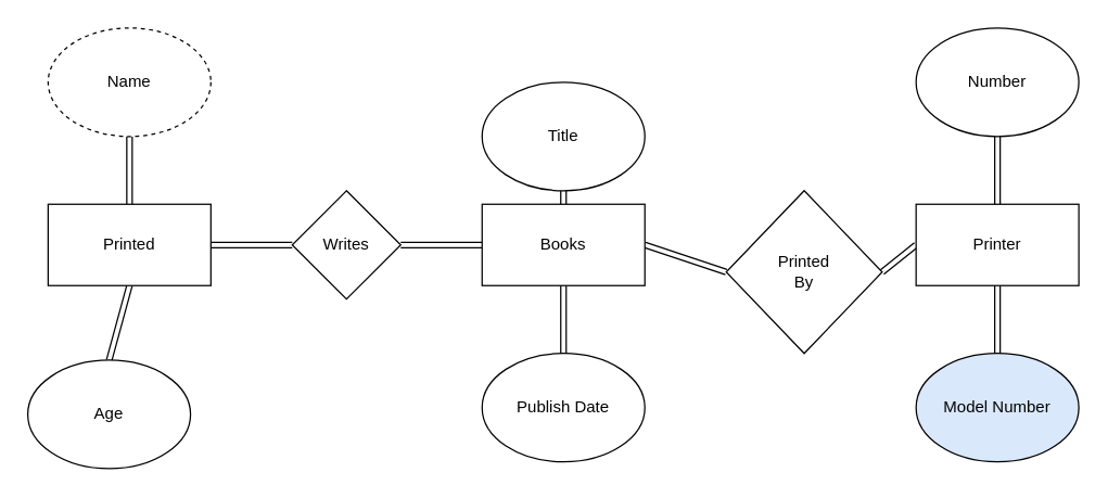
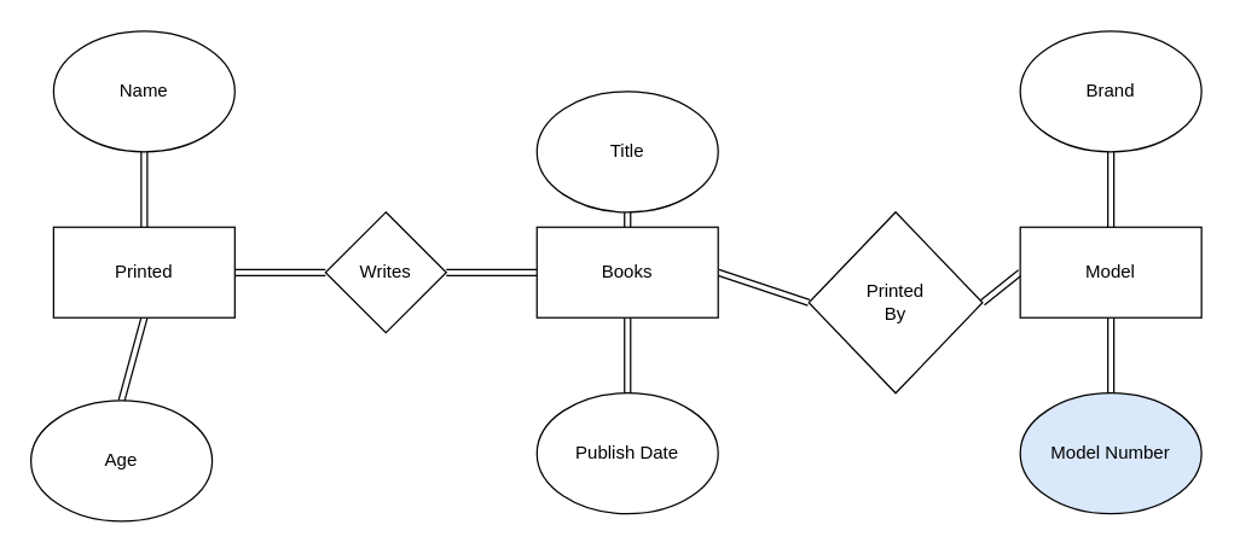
  <mxCell id="0" />
  <mxCell id="1" parent="0" />
  <mxCell id="2" style="edgeStyle=none;shape=link;html=1;exitX=1;exitY=0.5;exitDx=0;exitDy=0;entryX=0;entryY=0.5;entryDx=0;entryDy=0;" edge="1" parent="1" source="3" target="13"><mxGeometry relative="1" as="geometry" /></mxCell>
  <mxCell id="3" value="Writes" style="rhombus;whiteSpace=wrap;html=1;" vertex="1" parent="1"><mxGeometry x="215" y="140" width="80" height="80" as="geometry" /></mxCell>
  <mxCell id="4" style="edgeStyle=none;shape=link;html=1;exitX=1;exitY=0.5;exitDx=0;exitDy=0;entryX=0;entryY=0.5;entryDx=0;entryDy=0;" edge="1" parent="1" source="5" target="14"><mxGeometry relative="1" as="geometry" /></mxCell>
  <mxCell id="5" value="Printed&lt;br&gt;By" style="rhombus;whiteSpace=wrap;html=1;" vertex="1" parent="1"><mxGeometry x="535" y="140" width="115" height="120" as="geometry" /></mxCell>
  <mxCell id="6" style="edgeStyle=none;html=1;exitX=0.5;exitY=0;exitDx=0;exitDy=0;entryX=0.5;entryY=1;entryDx=0;entryDy=0;shape=link;" edge="1" parent="1" source="9" target="15"><mxGeometry relative="1" as="geometry" /></mxCell>
  <mxCell id="7" style="edgeStyle=none;html=1;exitX=0.5;exitY=1;exitDx=0;exitDy=0;entryX=0.5;entryY=0;entryDx=0;entryDy=0;shape=link;" edge="1" parent="1" source="9" target="17"><mxGeometry relative="1" as="geometry" /></mxCell>
  <mxCell id="8" style="edgeStyle=none;shape=link;html=1;exitX=1;exitY=0.5;exitDx=0;exitDy=0;" edge="1" parent="1" source="9" target="3"><mxGeometry relative="1" as="geometry" /></mxCell>
  <mxCell id="9" value="Printed" style="rounded=0;whiteSpace=wrap;html=1;" vertex="1" parent="1"><mxGeometry x="35" y="150" width="120" height="60" as="geometry" /></mxCell>
  <mxCell id="10" style="edgeStyle=none;shape=link;html=1;exitX=0.5;exitY=0;exitDx=0;exitDy=0;entryX=0.5;entryY=1;entryDx=0;entryDy=0;" edge="1" parent="1" source="13" target="18"><mxGeometry relative="1" as="geometry" /></mxCell>
  <mxCell id="11" style="edgeStyle=none;shape=link;html=1;exitX=0.5;exitY=1;exitDx=0;exitDy=0;entryX=0.5;entryY=0;entryDx=0;entryDy=0;" edge="1" parent="1" source="13" target="16"><mxGeometry relative="1" as="geometry" /></mxCell>
  <mxCell id="12" style="edgeStyle=none;shape=link;html=1;exitX=1;exitY=0.5;exitDx=0;exitDy=0;entryX=0;entryY=0.5;entryDx=0;entryDy=0;" edge="1" parent="1" source="13" target="5"><mxGeometry relative="1" as="geometry" /></mxCell>
  <mxCell id="13" value="Books" style="rounded=0;whiteSpace=wrap;html=1;" vertex="1" parent="1"><mxGeometry x="355" y="150" width="120" height="60" as="geometry" /></mxCell>
- <mxCell id="14" value="Printer" style="rounded=0;whiteSpace=wrap;html=1;" vertex="1" parent="1"><mxGeometry x="675" y="150" width="120" height="60" as="geometry" /></mxCell>
- <mxCell id="15" value="Name" style="ellipse;whiteSpace=wrap;html=1;dashed=1;" vertex="1" parent="1"><mxGeometry x="35" y="20" width="120" height="80" as="geometry" /></mxCell>
+ <mxCell id="14" value="Model" style="rounded=0;whiteSpace=wrap;html=1;" vertex="1" parent="1"><mxGeometry x="675" y="150" width="120" height="60" as="geometry" /></mxCell>
+ <mxCell id="15" value="Name" style="ellipse;whiteSpace=wrap;html=1;" vertex="1" parent="1"><mxGeometry x="35" y="20" width="120" height="80" as="geometry" /></mxCell>
  <mxCell id="16" value="Publish Date" style="ellipse;whiteSpace=wrap;html=1;" vertex="1" parent="1"><mxGeometry x="355" y="260" width="120" height="80" as="geometry" /></mxCell>
  <mxCell id="17" value="Age" style="ellipse;whiteSpace=wrap;html=1;" vertex="1" parent="1"><mxGeometry x="20" y="265" width="120" height="80" as="geometry" /></mxCell>
  <mxCell id="18" value="Title" style="ellipse;whiteSpace=wrap;html=1;" vertex="1" parent="1"><mxGeometry x="355" y="60" width="120" height="80" as="geometry" /></mxCell>
  <mxCell id="19" style="edgeStyle=none;shape=link;html=1;exitX=0.5;exitY=1;exitDx=0;exitDy=0;entryX=0.5;entryY=0;entryDx=0;entryDy=0;" edge="1" parent="1" source="20" target="14"><mxGeometry relative="1" as="geometry" /></mxCell>
- <mxCell id="20" value="Number" style="ellipse;whiteSpace=wrap;html=1;" vertex="1" parent="1"><mxGeometry x="675" y="20" width="120" height="80" as="geometry" /></mxCell>
+ <mxCell id="20" value="Brand" style="ellipse;whiteSpace=wrap;html=1;" vertex="1" parent="1"><mxGeometry x="675" y="20" width="120" height="80" as="geometry" /></mxCell>
  <mxCell id="21" style="edgeStyle=none;shape=link;html=1;exitX=0.5;exitY=0;exitDx=0;exitDy=0;entryX=0.5;entryY=1;entryDx=0;entryDy=0;" edge="1" parent="1" source="22" target="14"><mxGeometry relative="1" as="geometry" /></mxCell>
  <mxCell id="22" value="Model Number" style="ellipse;whiteSpace=wrap;html=1;fillColor=#dae8fc;" vertex="1" parent="1"><mxGeometry x="675" y="260" width="120" height="80" as="geometry" /></mxCell>
